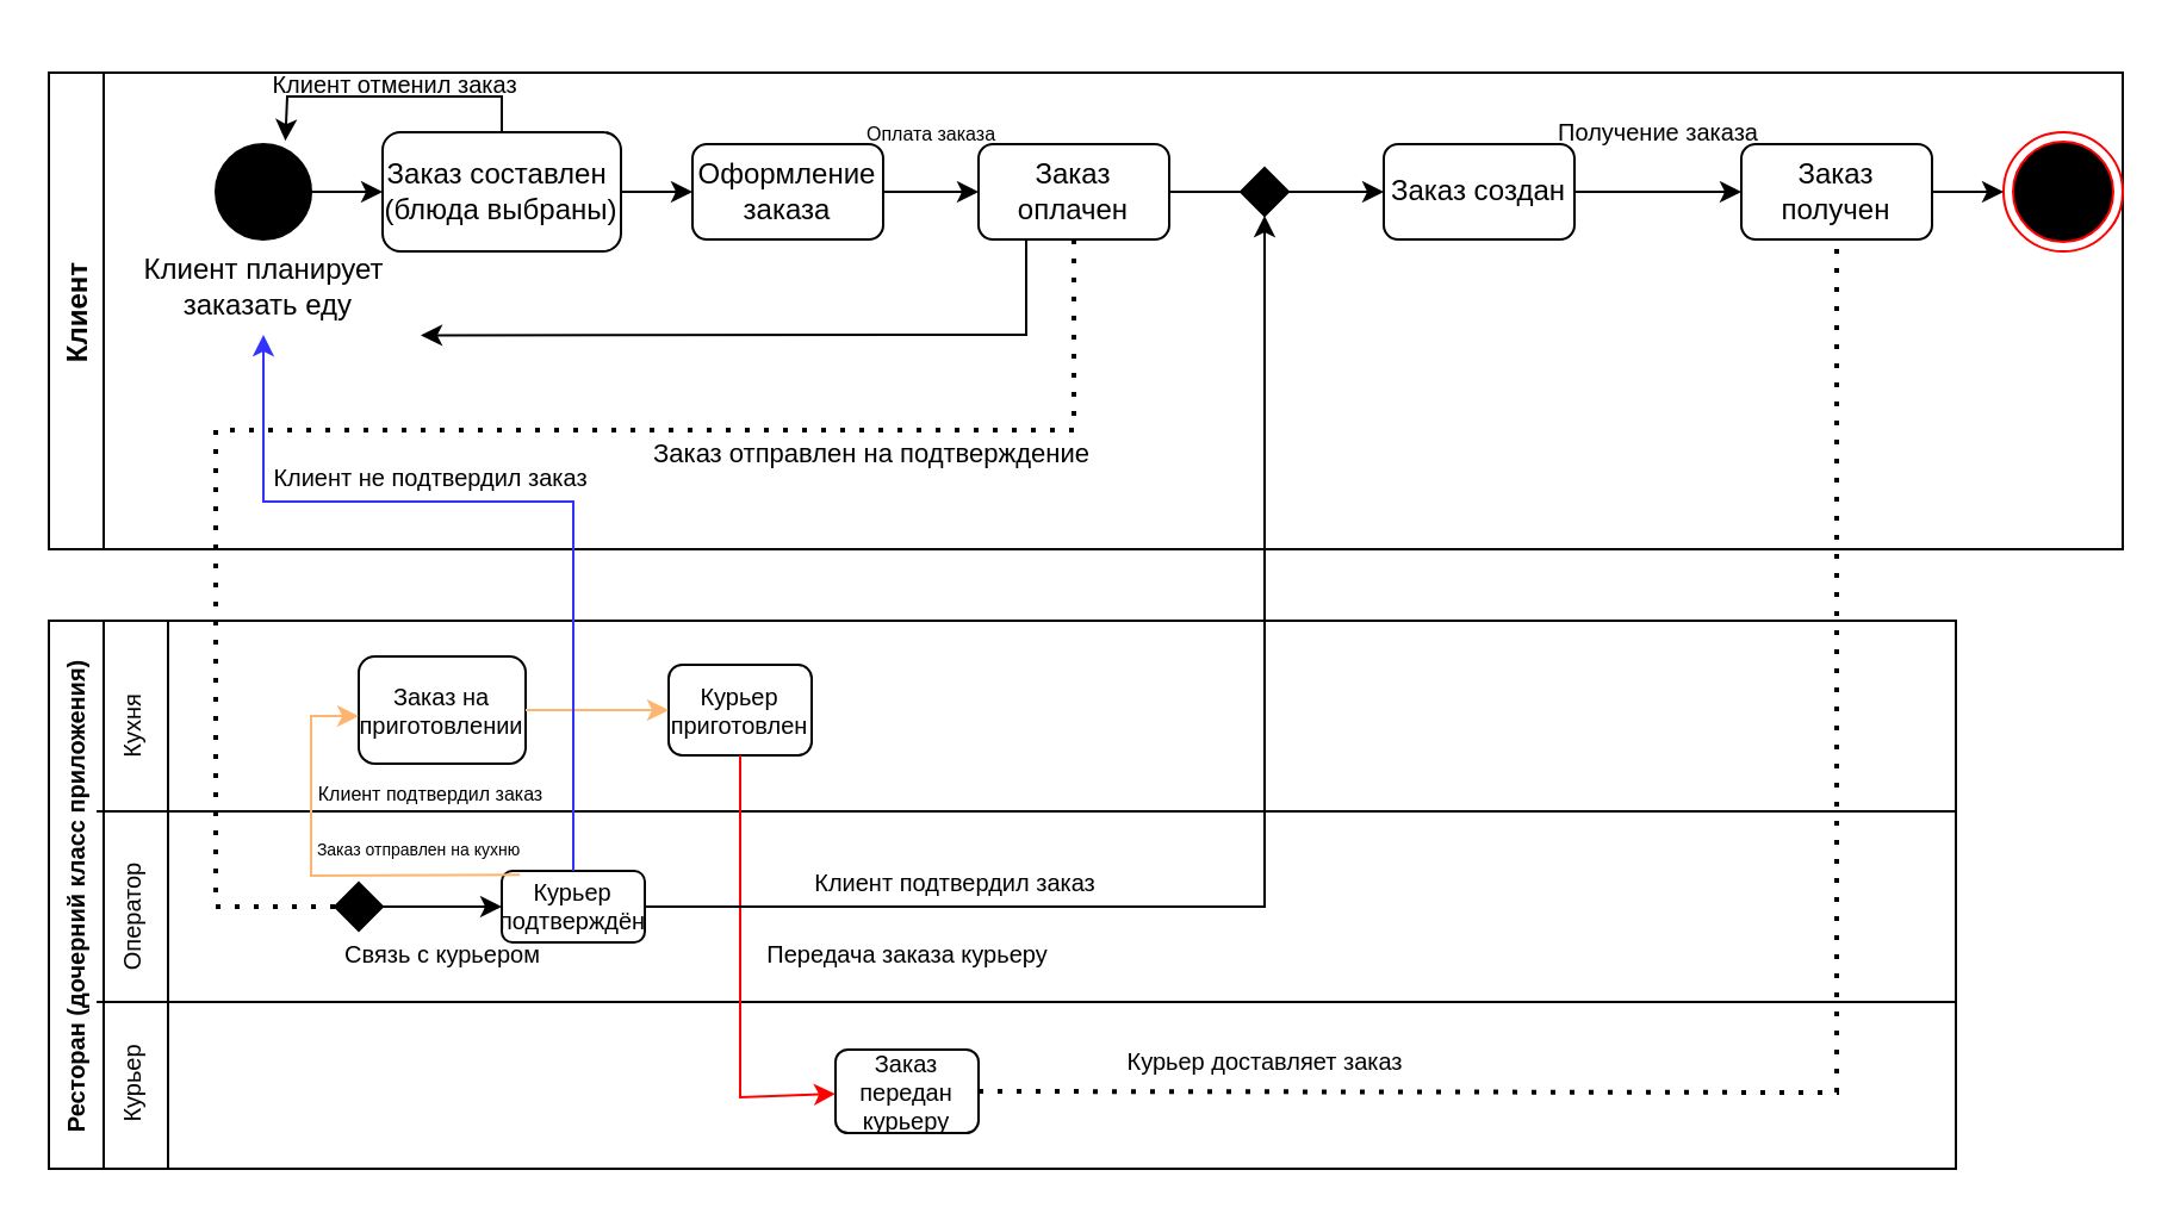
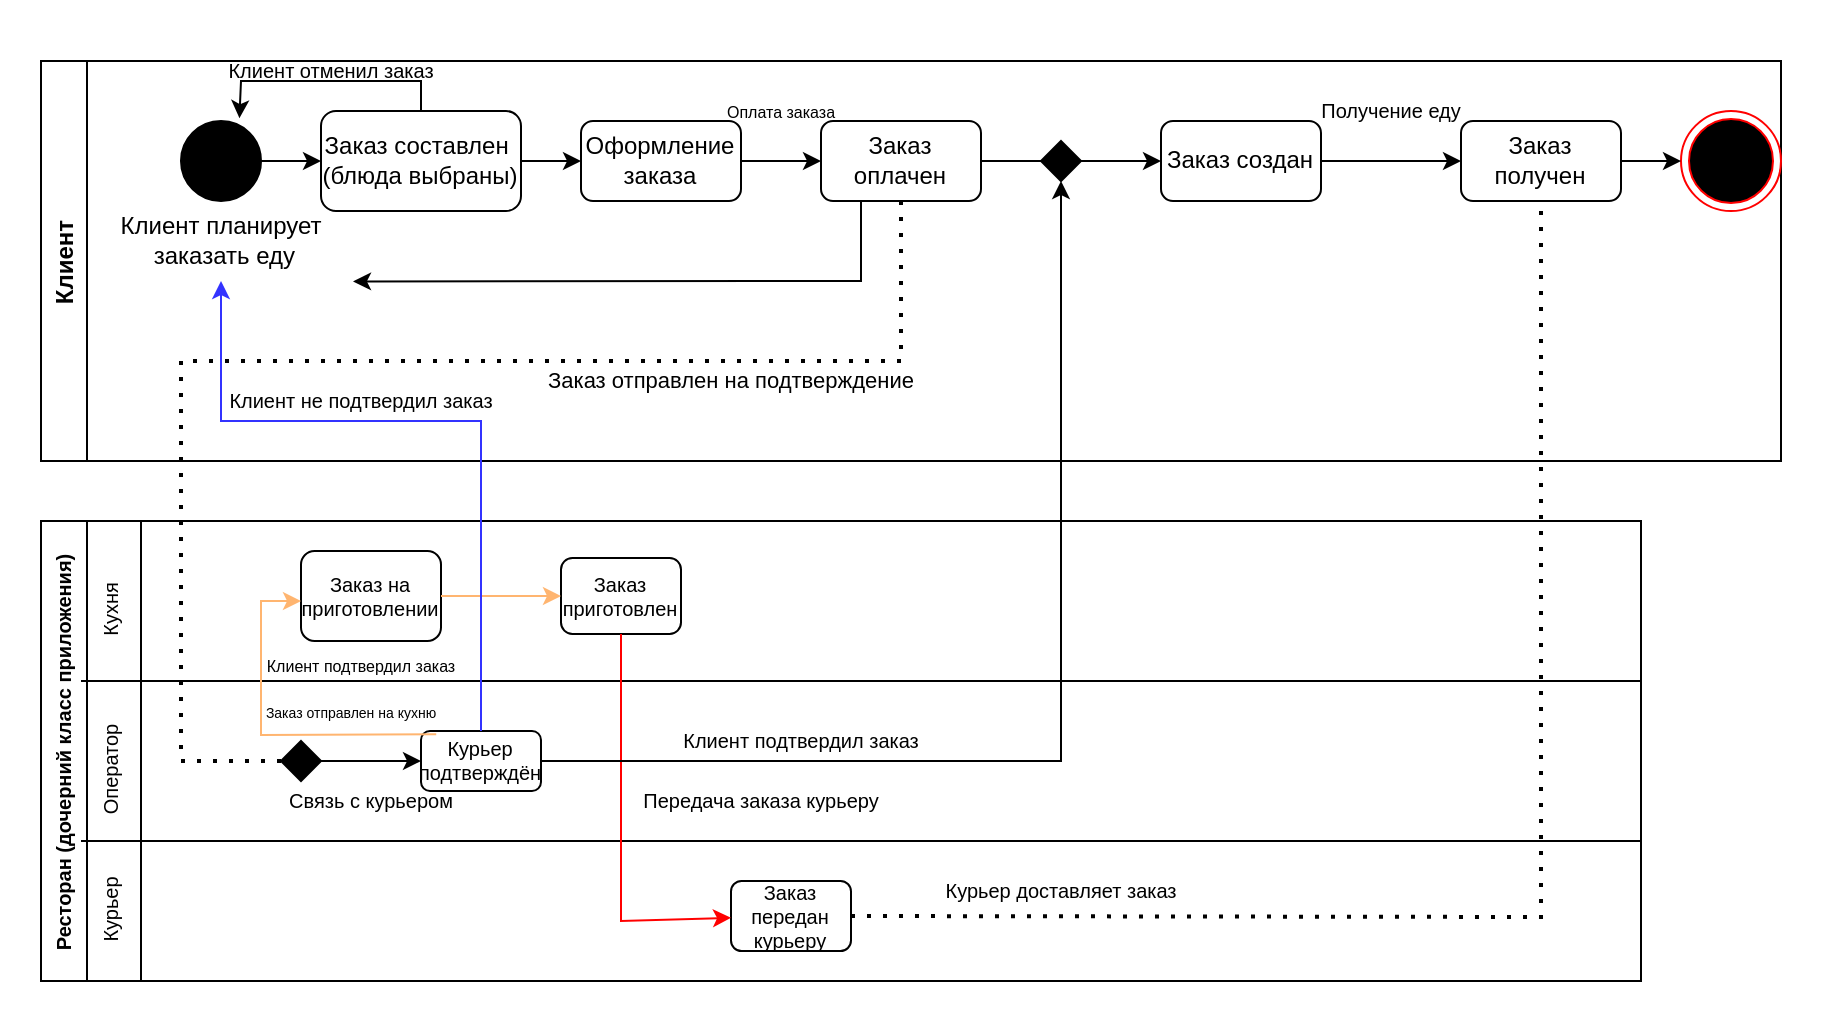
  <mxCell id="0" />
  <mxCell id="1" parent="0" />
  <mxCell id="2" value="" style="ellipse;whiteSpace=wrap;html=1;aspect=fixed;fillColor=#000000;" parent="1" vertex="1"><mxGeometry x="90" y="60" width="40" height="40" as="geometry" /></mxCell>
  <mxCell id="3" value="Клиент планирует&lt;br&gt;&amp;nbsp;заказать еду" style="text;html=1;align=center;verticalAlign=middle;resizable=0;points=[];autosize=1;strokeColor=none;fillColor=none;" parent="1" vertex="1"><mxGeometry x="50" y="100" width="120" height="40" as="geometry" /></mxCell>
  <mxCell id="4" value="" style="endArrow=classic;html=1;rounded=0;exitX=1;exitY=0.5;exitDx=0;exitDy=0;" parent="1" source="2" target="8" edge="1"><mxGeometry width="50" height="50" relative="1" as="geometry"><mxPoint x="450" y="270" as="sourcePoint" /><mxPoint x="210" y="80" as="targetPoint" /></mxGeometry></mxCell>
  <mxCell id="5" value="Клиент" style="swimlane;horizontal=0;fillColor=#FFFFFF;" parent="1" vertex="1"><mxGeometry x="20" y="30" width="870" height="200" as="geometry" /></mxCell>
  <mxCell id="6" value="Заказ создан" style="rounded=1;whiteSpace=wrap;html=1;fillColor=#FFFFFF;" parent="5" vertex="1"><mxGeometry x="560" y="30" width="80" height="40" as="geometry" /></mxCell>
  <mxCell id="7" value="Заказ оплачен" style="rounded=1;whiteSpace=wrap;html=1;" parent="5" vertex="1"><mxGeometry x="390" y="30" width="80" height="40" as="geometry" /></mxCell>
  <mxCell id="8" value="Заказ составлен&amp;nbsp;&lt;br&gt;(блюда выбраны)" style="rounded=1;whiteSpace=wrap;html=1;" parent="5" vertex="1"><mxGeometry x="140" y="25" width="100" height="50" as="geometry" /></mxCell>
  <mxCell id="9" value="Оформление заказа" style="rounded=1;whiteSpace=wrap;html=1;" parent="5" vertex="1"><mxGeometry x="270" y="30" width="80" height="40" as="geometry" /></mxCell>
  <mxCell id="10" value="" style="endArrow=classic;html=1;rounded=0;exitX=1;exitY=0.5;exitDx=0;exitDy=0;" parent="5" source="8" target="9" edge="1"><mxGeometry width="50" height="50" relative="1" as="geometry"><mxPoint x="430" y="240" as="sourcePoint" /><mxPoint x="350" y="50" as="targetPoint" /></mxGeometry></mxCell>
  <mxCell id="11" value="" style="endArrow=classic;html=1;rounded=0;exitX=1;exitY=0.5;exitDx=0;exitDy=0;" parent="5" source="9" target="7" edge="1"><mxGeometry width="50" height="50" relative="1" as="geometry"><mxPoint x="430" y="230" as="sourcePoint" /><mxPoint x="480" y="180" as="targetPoint" /></mxGeometry></mxCell>
  <mxCell id="12" value="Заказ получен" style="rounded=1;whiteSpace=wrap;html=1;fillColor=#FFFFFF;" parent="5" vertex="1"><mxGeometry x="710" y="30" width="80" height="40" as="geometry" /></mxCell>
  <mxCell id="13" value="" style="endArrow=classic;html=1;rounded=0;exitX=1;exitY=0.5;exitDx=0;exitDy=0;" parent="5" source="6" target="12" edge="1"><mxGeometry width="50" height="50" relative="1" as="geometry"><mxPoint x="390" y="230" as="sourcePoint" /><mxPoint x="440" y="180" as="targetPoint" /></mxGeometry></mxCell>
  <mxCell id="14" value="" style="ellipse;html=1;shape=endState;fillColor=#000000;strokeColor=#ff0000;" parent="5" vertex="1"><mxGeometry x="820" y="25" width="50" height="50" as="geometry" /></mxCell>
  <mxCell id="15" value="" style="endArrow=classic;html=1;rounded=0;exitX=1;exitY=0.5;exitDx=0;exitDy=0;" parent="5" source="12" target="14" edge="1"><mxGeometry width="50" height="50" relative="1" as="geometry"><mxPoint x="390" y="230" as="sourcePoint" /><mxPoint x="476.04" y="162.647" as="targetPoint" /></mxGeometry></mxCell>
  <mxCell id="16" value="" style="rhombus;whiteSpace=wrap;html=1;fontSize=10;fillColor=#000000;strokeColor=#000000;" parent="5" vertex="1"><mxGeometry x="500" y="40" width="20" height="20" as="geometry" /></mxCell>
  <mxCell id="17" value="" style="endArrow=classic;html=1;rounded=0;fontSize=10;exitX=1;exitY=0.5;exitDx=0;exitDy=0;entryX=0;entryY=0.5;entryDx=0;entryDy=0;" parent="5" source="7" target="6" edge="1"><mxGeometry width="50" height="50" relative="1" as="geometry"><mxPoint x="390" y="290" as="sourcePoint" /><mxPoint x="440" y="240" as="targetPoint" /></mxGeometry></mxCell>
  <mxCell id="18" value="Клиент не подтвердил заказ" style="text;html=1;align=center;verticalAlign=middle;resizable=0;points=[];autosize=1;strokeColor=none;fillColor=none;fontSize=10;" parent="5" vertex="1"><mxGeometry x="80" y="155" width="160" height="30" as="geometry" /></mxCell>
  <mxCell id="19" value="&lt;font style=&quot;font-size: 8px;&quot;&gt;Оплата заказа&lt;/font&gt;" style="text;html=1;align=center;verticalAlign=middle;resizable=0;points=[];autosize=1;strokeColor=none;fillColor=none;" vertex="1" parent="5"><mxGeometry x="330" y="10" width="80" height="30" as="geometry" /></mxCell>
  <mxCell id="20" value="&lt;font style=&quot;font-size: 11px;&quot;&gt;Заказ отправлен на подтверждение&lt;/font&gt;" style="text;html=1;align=center;verticalAlign=middle;resizable=0;points=[];autosize=1;strokeColor=none;fillColor=none;fontSize=8;" vertex="1" parent="5"><mxGeometry x="240" y="145" width="210" height="30" as="geometry" /></mxCell>
- <mxCell id="21" value="&lt;font style=&quot;font-size: 10px;&quot;&gt;Получение заказа&lt;/font&gt;" style="text;html=1;align=center;verticalAlign=middle;resizable=0;points=[];autosize=1;strokeColor=none;fillColor=none;fontSize=7;" vertex="1" parent="5"><mxGeometry x="620" y="10" width="110" height="30" as="geometry" /></mxCell>
+ <mxCell id="21" value="&lt;font style=&quot;font-size: 10px;&quot;&gt;Получение еду&lt;/font&gt;" style="text;html=1;align=center;verticalAlign=middle;resizable=0;points=[];autosize=1;strokeColor=none;fillColor=none;fontSize=7;" vertex="1" parent="5"><mxGeometry x="620" y="10" width="110" height="30" as="geometry" /></mxCell>
  <mxCell id="22" value="Ресторан (дочерний класс приложения)" style="swimlane;horizontal=0;fillColor=#FFFFFF;fontSize=10;" parent="1" vertex="1"><mxGeometry x="20" y="260" width="800" height="230" as="geometry" /></mxCell>
  <mxCell id="23" value="" style="endArrow=none;html=1;rounded=0;fontSize=10;" parent="22" edge="1"><mxGeometry width="50" height="50" relative="1" as="geometry"><mxPoint x="20" y="80" as="sourcePoint" /><mxPoint x="800" y="80" as="targetPoint" /></mxGeometry></mxCell>
  <mxCell id="24" value="" style="endArrow=none;html=1;rounded=0;fontSize=10;" parent="22" edge="1"><mxGeometry width="50" height="50" relative="1" as="geometry"><mxPoint x="20" y="160" as="sourcePoint" /><mxPoint x="800" y="160" as="targetPoint" /></mxGeometry></mxCell>
  <mxCell id="25" value="Кухня" style="text;html=1;align=center;verticalAlign=middle;resizable=0;points=[];autosize=1;strokeColor=none;fillColor=none;fontSize=10;rotation=270;" parent="22" vertex="1"><mxGeometry x="10" y="30" width="50" height="30" as="geometry" /></mxCell>
  <mxCell id="26" value="Оператор" style="text;html=1;align=center;verticalAlign=middle;resizable=0;points=[];autosize=1;strokeColor=none;fillColor=none;fontSize=10;rotation=270;" parent="22" vertex="1"><mxGeometry y="110" width="70" height="30" as="geometry" /></mxCell>
  <mxCell id="27" value="Курьер" style="text;html=1;align=center;verticalAlign=middle;resizable=0;points=[];autosize=1;strokeColor=none;fillColor=none;fontSize=10;rotation=270;" parent="22" vertex="1"><mxGeometry x="5" y="180" width="60" height="30" as="geometry" /></mxCell>
  <mxCell id="28" value="" style="rhombus;whiteSpace=wrap;html=1;fontSize=10;fillColor=#000000;strokeColor=#000000;" parent="22" vertex="1"><mxGeometry x="120" y="110" width="20" height="20" as="geometry" /></mxCell>
  <mxCell id="29" value="Курьер подтверждён" style="rounded=1;whiteSpace=wrap;html=1;fontSize=10;" parent="22" vertex="1"><mxGeometry x="190" y="105" width="60" height="30" as="geometry" /></mxCell>
  <mxCell id="30" value="" style="endArrow=classic;html=1;rounded=0;fontSize=10;exitX=1;exitY=0.5;exitDx=0;exitDy=0;" parent="22" source="28" target="29" edge="1"><mxGeometry width="50" height="50" relative="1" as="geometry"><mxPoint x="390" y="70" as="sourcePoint" /><mxPoint x="190" y="120" as="targetPoint" /></mxGeometry></mxCell>
  <mxCell id="31" value="Заказ на приготовлении" style="rounded=1;whiteSpace=wrap;html=1;strokeColor=#000000;fontSize=10;fillColor=#FFFFFF;" parent="22" vertex="1"><mxGeometry x="130" y="15" width="70" height="45" as="geometry" /></mxCell>
- <mxCell id="32" value="Курьер приготовлен" style="rounded=1;whiteSpace=wrap;html=1;strokeColor=#000000;fontSize=10;fillColor=#FFFFFF;" parent="22" vertex="1"><mxGeometry x="260" y="18.5" width="60" height="38" as="geometry" /></mxCell>
+ <mxCell id="32" value="Заказ приготовлен" style="rounded=1;whiteSpace=wrap;html=1;strokeColor=#000000;fontSize=10;fillColor=#FFFFFF;" parent="22" vertex="1"><mxGeometry x="260" y="18.5" width="60" height="38" as="geometry" /></mxCell>
  <mxCell id="33" value="" style="endArrow=classic;html=1;rounded=0;fontSize=10;exitX=1;exitY=0.5;exitDx=0;exitDy=0;strokeColor=#FFB570;" parent="22" source="31" target="32" edge="1"><mxGeometry width="50" height="50" relative="1" as="geometry"><mxPoint x="390" y="60" as="sourcePoint" /><mxPoint x="310" y="38" as="targetPoint" /></mxGeometry></mxCell>
- <mxCell id="34" value="Заказ передан курьеру" style="rounded=1;whiteSpace=wrap;html=1;strokeColor=#000000;fontSize=10;fillColor=#FFFFFF;" parent="22" vertex="1"><mxGeometry x="330" y="180" width="60" height="35" as="geometry" /></mxCell>
+ <mxCell id="34" value="Заказ передан курьеру" style="rounded=1;whiteSpace=wrap;html=1;strokeColor=#000000;fontSize=10;fillColor=#FFFFFF;" parent="22" vertex="1"><mxGeometry x="345" y="180" width="60" height="35" as="geometry" /></mxCell>
  <mxCell id="35" value="" style="endArrow=classic;html=1;rounded=0;strokeColor=#FF0000;fontSize=10;exitX=0.5;exitY=1;exitDx=0;exitDy=0;" parent="22" source="32" target="34" edge="1"><mxGeometry width="50" height="50" relative="1" as="geometry"><mxPoint x="390" y="130" as="sourcePoint" /><mxPoint x="330" y="200" as="targetPoint" /><Array as="points"><mxPoint x="290" y="200" /></Array></mxGeometry></mxCell>
  <mxCell id="36" value="&lt;font style=&quot;font-size: 7px;&quot;&gt;Заказ отправлен на кухню&lt;/font&gt;" style="text;html=1;align=center;verticalAlign=middle;resizable=0;points=[];autosize=1;strokeColor=none;fillColor=none;fontSize=11;" vertex="1" parent="22"><mxGeometry x="100" y="80" width="110" height="30" as="geometry" /></mxCell>
  <mxCell id="37" value="Связь с курьером" style="text;html=1;align=center;verticalAlign=middle;resizable=0;points=[];autosize=1;strokeColor=none;fillColor=none;fontSize=10;" vertex="1" parent="22"><mxGeometry x="110" y="125" width="110" height="30" as="geometry" /></mxCell>
  <mxCell id="38" value="Передача заказа курьеру" style="text;html=1;align=center;verticalAlign=middle;resizable=0;points=[];autosize=1;strokeColor=none;fillColor=none;fontSize=10;" vertex="1" parent="22"><mxGeometry x="290" y="125" width="140" height="30" as="geometry" /></mxCell>
  <mxCell id="39" value="Курьер доставляет заказ" style="text;html=1;align=center;verticalAlign=middle;resizable=0;points=[];autosize=1;strokeColor=none;fillColor=none;fontSize=10;" vertex="1" parent="22"><mxGeometry x="440" y="170" width="140" height="30" as="geometry" /></mxCell>
  <mxCell id="40" value="Клиент подтвердил заказ" style="text;html=1;align=center;verticalAlign=middle;resizable=0;points=[];autosize=1;strokeColor=none;fillColor=none;fontSize=10;" vertex="1" parent="22"><mxGeometry x="310" y="95" width="140" height="30" as="geometry" /></mxCell>
  <mxCell id="41" value="&lt;font style=&quot;font-size: 8px;&quot;&gt;Клиент подтвердил заказ&lt;/font&gt;" style="text;html=1;align=center;verticalAlign=middle;resizable=0;points=[];autosize=1;strokeColor=none;fillColor=none;fontSize=10;" vertex="1" parent="22"><mxGeometry x="100" y="56.5" width="120" height="30" as="geometry" /></mxCell>
  <mxCell id="42" value="" style="endArrow=none;html=1;rounded=0;fontSize=10;" parent="1" edge="1"><mxGeometry width="50" height="50" relative="1" as="geometry"><mxPoint x="70" y="490" as="sourcePoint" /><mxPoint x="70" y="260" as="targetPoint" /></mxGeometry></mxCell>
  <mxCell id="43" value="" style="endArrow=none;dashed=1;html=1;dashPattern=1 3;strokeWidth=2;rounded=0;fontSize=10;entryX=0.5;entryY=1;entryDx=0;entryDy=0;exitX=0;exitY=0.5;exitDx=0;exitDy=0;" parent="1" source="28" target="7" edge="1"><mxGeometry width="50" height="50" relative="1" as="geometry"><mxPoint x="90" y="510" as="sourcePoint" /><mxPoint x="490" y="280" as="targetPoint" /><Array as="points"><mxPoint x="90" y="380" /><mxPoint x="90" y="180" /><mxPoint x="450" y="180" /></Array></mxGeometry></mxCell>
  <mxCell id="44" value="" style="endArrow=classic;html=1;rounded=0;fontSize=10;exitX=1;exitY=0.5;exitDx=0;exitDy=0;entryX=0.5;entryY=1;entryDx=0;entryDy=0;" parent="1" source="29" target="16" edge="1"><mxGeometry width="50" height="50" relative="1" as="geometry"><mxPoint x="410" y="320" as="sourcePoint" /><mxPoint x="460" y="270" as="targetPoint" /><Array as="points"><mxPoint x="530" y="380" /></Array></mxGeometry></mxCell>
  <mxCell id="45" value="" style="endArrow=classic;html=1;rounded=0;fontSize=10;exitX=0.5;exitY=0;exitDx=0;exitDy=0;entryX=0.73;entryY=-0.035;entryDx=0;entryDy=0;entryPerimeter=0;" parent="1" source="8" target="2" edge="1"><mxGeometry width="50" height="50" relative="1" as="geometry"><mxPoint x="410" y="320" as="sourcePoint" /><mxPoint x="100" y="40" as="targetPoint" /><Array as="points"><mxPoint x="210" y="40" /><mxPoint x="120" y="40" /></Array></mxGeometry></mxCell>
  <mxCell id="46" value="Клиент отменил заказ" style="text;html=1;align=center;verticalAlign=middle;resizable=0;points=[];autosize=1;strokeColor=none;fillColor=none;fontSize=10;" parent="1" vertex="1"><mxGeometry x="100" width="130" height="30" as="geometry" y="20" /></mxCell>
  <mxCell id="47" value="" style="endArrow=classic;html=1;rounded=0;fontSize=10;exitX=0.5;exitY=0;exitDx=0;exitDy=0;strokeColor=#3333FF;" parent="1" source="29" target="3" edge="1"><mxGeometry width="50" height="50" relative="1" as="geometry"><mxPoint x="410" y="320" as="sourcePoint" /><mxPoint x="100" y="210" as="targetPoint" /><Array as="points"><mxPoint x="240" y="210" /><mxPoint x="110" y="210" /></Array></mxGeometry></mxCell>
  <mxCell id="48" value="" style="endArrow=classic;html=1;rounded=0;fontSize=10;exitX=0.127;exitY=0.053;exitDx=0;exitDy=0;exitPerimeter=0;fillColor=#ffff88;strokeColor=#FFB570;" parent="1" source="29" edge="1"><mxGeometry width="50" height="50" relative="1" as="geometry"><mxPoint x="410" y="320" as="sourcePoint" /><mxPoint x="150" y="300" as="targetPoint" /><Array as="points"><mxPoint x="130" y="367" /><mxPoint x="130" y="300" /></Array></mxGeometry></mxCell>
  <mxCell id="49" value="" style="endArrow=none;dashed=1;html=1;dashPattern=1 3;strokeWidth=2;rounded=0;strokeColor=#000000;fontSize=10;exitX=1;exitY=0.5;exitDx=0;exitDy=0;entryX=0.5;entryY=1;entryDx=0;entryDy=0;" parent="1" source="34" target="12" edge="1"><mxGeometry width="50" height="50" relative="1" as="geometry"><mxPoint x="410" y="380" as="sourcePoint" /><mxPoint x="770" y="350" as="targetPoint" /><Array as="points"><mxPoint x="770" y="458" /></Array></mxGeometry></mxCell>
  <mxCell id="50" value="" style="endArrow=classic;html=1;rounded=0;exitX=0.25;exitY=1;exitDx=0;exitDy=0;entryX=1.05;entryY=1.005;entryDx=0;entryDy=0;entryPerimeter=0;" edge="1" parent="1" source="7" target="3"><mxGeometry width="50" height="50" relative="1" as="geometry"><mxPoint x="500" y="350" as="sourcePoint" /><mxPoint x="200" y="140" as="targetPoint" /><Array as="points"><mxPoint x="430" y="140" /></Array></mxGeometry></mxCell>
